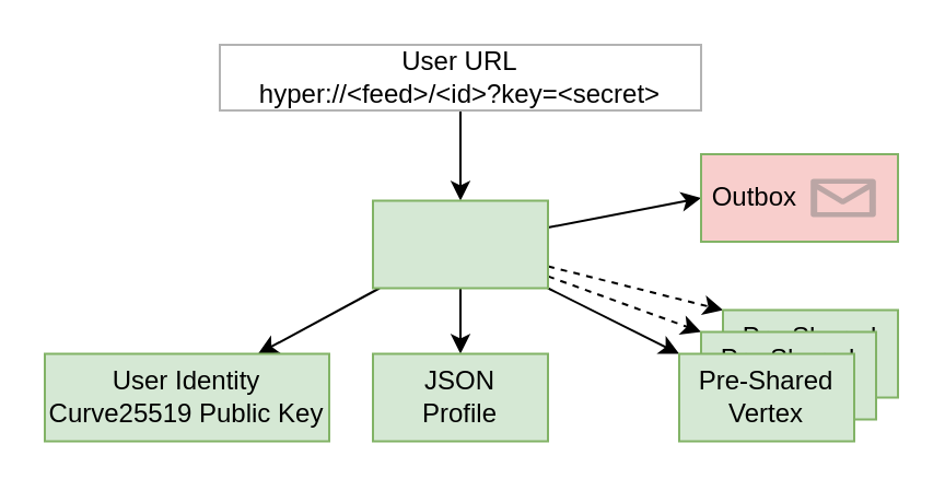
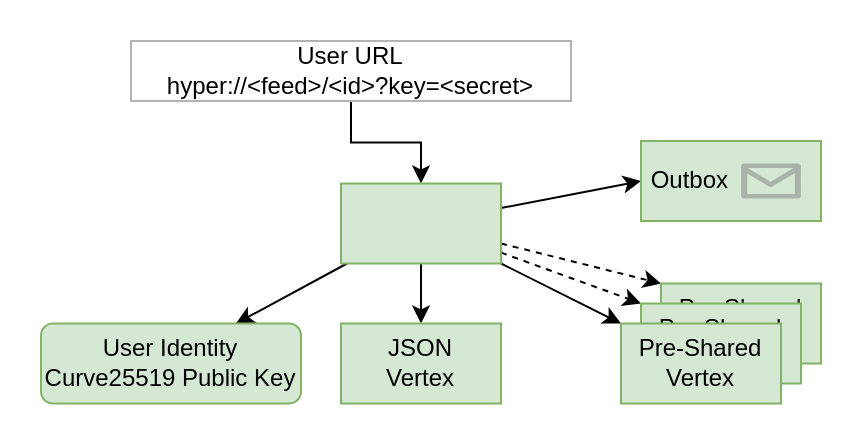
  <mxCell id="0" />
  <mxCell id="1" parent="0" />
  <mxCell id="2" style="edgeStyle=orthogonalEdgeStyle;rounded=0;orthogonalLoop=1;jettySize=auto;html=1;entryX=0.5;entryY=0;entryDx=0;entryDy=0;" edge="1" parent="1" source="3" target="10"><mxGeometry relative="1" as="geometry" /></mxCell>
- <mxCell id="3" value="User URL&lt;br&gt;hyper://&amp;lt;feed&amp;gt;/&amp;lt;id&amp;gt;?key=&amp;lt;secret&amp;gt;" style="text;html=1;fillColor=none;align=center;verticalAlign=middle;whiteSpace=wrap;rounded=0;strokeColor=#B3B3B3;" parent="1" vertex="1"><mxGeometry x="100" y="20" width="220" height="30" as="geometry" /></mxCell>
+ <mxCell id="3" value="User URL&lt;br&gt;hyper://&amp;lt;feed&amp;gt;/&amp;lt;id&amp;gt;?key=&amp;lt;secret&amp;gt;" style="text;html=1;fillColor=none;align=center;verticalAlign=middle;whiteSpace=wrap;rounded=0;strokeColor=#B3B3B3;" parent="1" vertex="1"><mxGeometry x="65" y="20" width="220" height="30" as="geometry" /></mxCell>
  <mxCell id="4" style="edgeStyle=none;rounded=0;orthogonalLoop=1;jettySize=auto;html=1;entryX=0.75;entryY=0;entryDx=0;entryDy=0;" parent="1" source="10" target="11" edge="1"><mxGeometry relative="1" as="geometry" /></mxCell>
  <mxCell id="5" style="edgeStyle=none;rounded=0;orthogonalLoop=1;jettySize=auto;html=1;entryX=0.5;entryY=0;entryDx=0;entryDy=0;exitX=0.5;exitY=1;exitDx=0;exitDy=0;" parent="1" source="10" target="12" edge="1"><mxGeometry relative="1" as="geometry" /></mxCell>
  <mxCell id="6" style="edgeStyle=none;rounded=0;orthogonalLoop=1;jettySize=auto;html=1;entryX=0;entryY=0;entryDx=0;entryDy=0;" parent="1" source="10" target="15" edge="1"><mxGeometry relative="1" as="geometry" /></mxCell>
  <mxCell id="7" style="edgeStyle=none;rounded=0;orthogonalLoop=1;jettySize=auto;html=1;dashed=1;entryX=0;entryY=0;entryDx=0;entryDy=0;" parent="1" source="10" target="14" edge="1"><mxGeometry relative="1" as="geometry"><mxPoint x="310" y="151.25" as="targetPoint" /></mxGeometry></mxCell>
  <mxCell id="8" style="edgeStyle=none;rounded=0;orthogonalLoop=1;jettySize=auto;html=1;dashed=1;entryX=0;entryY=0;entryDx=0;entryDy=0;" parent="1" source="10" target="13" edge="1"><mxGeometry relative="1" as="geometry"><mxPoint x="330" y="141.25" as="targetPoint" /></mxGeometry></mxCell>
  <mxCell id="9" style="edgeStyle=none;rounded=0;orthogonalLoop=1;jettySize=auto;html=1;entryX=0;entryY=0.5;entryDx=0;entryDy=0;" parent="1" source="10" target="16" edge="1"><mxGeometry relative="1" as="geometry" /></mxCell>
  <mxCell id="10" value="" style="rounded=0;whiteSpace=wrap;html=1;align=left;fillColor=#d5e8d4;strokeColor=#82b366;" parent="1" vertex="1"><mxGeometry x="170" y="91.25" width="80" height="40" as="geometry" /></mxCell>
- <mxCell id="11" value="User Identity&lt;br&gt;&lt;span&gt;Curve25519 Public Key&lt;/span&gt;" style="rounded=0;whiteSpace=wrap;html=1;fillColor=#d5e8d4;strokeColor=#82b366;" parent="1" vertex="1"><mxGeometry x="20" y="161.25" width="130" height="40" as="geometry" /></mxCell>
- <mxCell id="12" value="JSON&lt;br&gt;Profile" style="rounded=0;whiteSpace=wrap;html=1;fillColor=#d5e8d4;strokeColor=#82b366;" parent="1" vertex="1"><mxGeometry x="170" y="161.25" width="80" height="40" as="geometry" /></mxCell>
+ <mxCell id="11" value="User Identity&lt;br&gt;&lt;span&gt;Curve25519 Public Key&lt;/span&gt;" style="whiteSpace=wrap;html=1;fillColor=#d5e8d4;strokeColor=#82b366;rounded=1;" parent="1" vertex="1"><mxGeometry x="20" y="161.25" width="130" height="40" as="geometry" /></mxCell>
+ <mxCell id="12" value="JSON&lt;br&gt;Vertex" style="rounded=0;whiteSpace=wrap;html=1;fillColor=#d5e8d4;strokeColor=#82b366;" parent="1" vertex="1"><mxGeometry x="170" y="161.25" width="80" height="40" as="geometry" /></mxCell>
  <mxCell id="13" value="Pre-Shared&lt;br&gt;Vertex" style="rounded=0;whiteSpace=wrap;html=1;fillColor=#d5e8d4;strokeColor=#82b366;" parent="1" vertex="1"><mxGeometry x="330" y="141.25" width="80" height="40" as="geometry" /></mxCell>
  <mxCell id="14" value="Pre-Shared&lt;br&gt;Vertex" style="rounded=0;whiteSpace=wrap;html=1;fillColor=#d5e8d4;strokeColor=#82b366;" parent="1" vertex="1"><mxGeometry x="320" y="151.25" width="80" height="40" as="geometry" /></mxCell>
  <mxCell id="15" value="Pre-Shared&lt;br&gt;Vertex" style="rounded=0;whiteSpace=wrap;html=1;fillColor=#d5e8d4;strokeColor=#82b366;" parent="1" vertex="1"><mxGeometry x="310" y="161.25" width="80" height="40" as="geometry" /></mxCell>
- <mxCell id="16" value="&amp;nbsp;Outbox" style="rounded=0;whiteSpace=wrap;html=1;align=left;fillColor=#f8cecc;strokeColor=#82b366;" parent="1" vertex="1"><mxGeometry x="320" y="70" width="90" height="40" as="geometry" /></mxCell>
+ <mxCell id="16" value="&amp;nbsp;Outbox" style="rounded=0;whiteSpace=wrap;html=1;align=left;fillColor=#d5e8d4;strokeColor=#82b366;" parent="1" vertex="1"><mxGeometry x="320" y="70" width="90" height="40" as="geometry" /></mxCell>
  <mxCell id="17" value="" style="verticalLabelPosition=bottom;html=1;verticalAlign=top;align=center;strokeColor=none;shape=mxgraph.azure.message;pointerEvents=1;fillColor=#808080;" parent="1" vertex="1"><mxGeometry x="370" y="81.25" width="30" height="17.5" as="geometry" /></mxCell>
